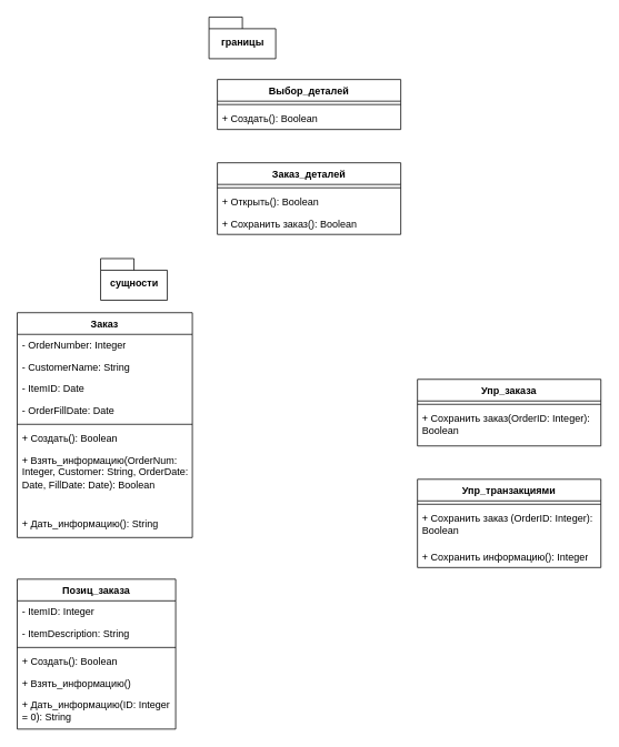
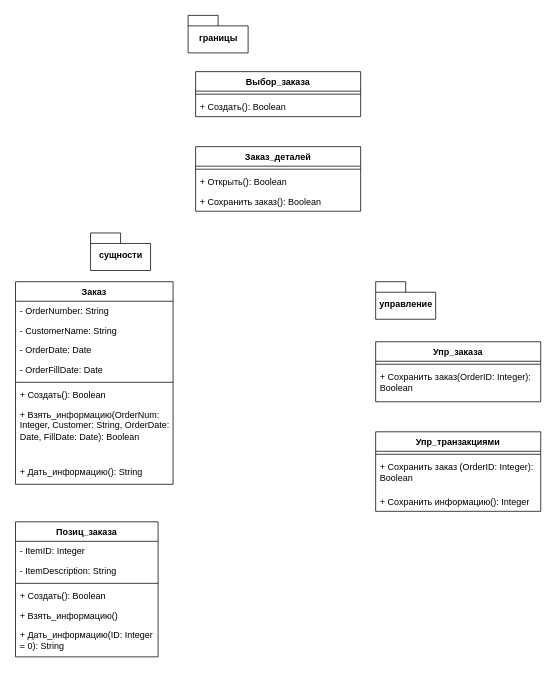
  <mxCell id="0" />
  <mxCell id="1" parent="0" />
+ <mxCell id="2" value="управление" style="shape=folder;fontStyle=1;spacingTop=10;tabWidth=40;tabHeight=14;tabPosition=left;html=1;" vertex="1" parent="1"><mxGeometry x="500" y="375" width="80" height="50" as="geometry" /></mxCell>
  <mxCell id="3" value="сущности" style="shape=folder;fontStyle=1;spacingTop=10;tabWidth=40;tabHeight=14;tabPosition=left;html=1;" vertex="1" parent="1"><mxGeometry x="120" y="310" width="80" height="50" as="geometry" /></mxCell>
  <mxCell id="4" value="границы" style="shape=folder;fontStyle=1;spacingTop=10;tabWidth=40;tabHeight=14;tabPosition=left;html=1;" vertex="1" parent="1"><mxGeometry x="250" y="20" width="80" height="50" as="geometry" /></mxCell>
  <mxCell id="5" value="Заказ" style="swimlane;fontStyle=1;align=center;verticalAlign=top;childLayout=stackLayout;horizontal=1;startSize=26;horizontalStack=0;resizeParent=1;resizeParentMax=0;resizeLast=0;collapsible=1;marginBottom=0;" vertex="1" parent="1"><mxGeometry y="375" width="210" height="270" as="geometry" x="20" /></mxCell>
- <mxCell id="6" value="- OrderNumber: Integer" style="text;strokeColor=none;fillColor=none;align=left;verticalAlign=top;spacingLeft=4;spacingRight=4;overflow=hidden;rotatable=0;points=[[0,0.5],[1,0.5]];portConstraint=eastwest;" vertex="1" parent="5"><mxGeometry y="26" width="210" height="26" as="geometry" /></mxCell>
+ <mxCell id="6" value="- OrderNumber: String" style="text;strokeColor=none;fillColor=none;align=left;verticalAlign=top;spacingLeft=4;spacingRight=4;overflow=hidden;rotatable=0;points=[[0,0.5],[1,0.5]];portConstraint=eastwest;" vertex="1" parent="5"><mxGeometry y="26" width="210" height="26" as="geometry" /></mxCell>
  <mxCell id="7" value="- CustomerName: String" style="text;strokeColor=none;fillColor=none;align=left;verticalAlign=top;spacingLeft=4;spacingRight=4;overflow=hidden;rotatable=0;points=[[0,0.5],[1,0.5]];portConstraint=eastwest;" vertex="1" parent="5"><mxGeometry y="52" width="210" height="26" as="geometry" /></mxCell>
- <mxCell id="8" value="- ItemID: Date" style="text;strokeColor=none;fillColor=none;align=left;verticalAlign=top;spacingLeft=4;spacingRight=4;overflow=hidden;rotatable=0;points=[[0,0.5],[1,0.5]];portConstraint=eastwest;" vertex="1" parent="5"><mxGeometry y="78" width="210" height="26" as="geometry" /></mxCell>
+ <mxCell id="8" value="- OrderDate: Date" style="text;strokeColor=none;fillColor=none;align=left;verticalAlign=top;spacingLeft=4;spacingRight=4;overflow=hidden;rotatable=0;points=[[0,0.5],[1,0.5]];portConstraint=eastwest;" vertex="1" parent="5"><mxGeometry y="78" width="210" height="26" as="geometry" /></mxCell>
  <mxCell id="9" value="- OrderFillDate: Date" style="text;strokeColor=none;fillColor=none;align=left;verticalAlign=top;spacingLeft=4;spacingRight=4;overflow=hidden;rotatable=0;points=[[0,0.5],[1,0.5]];portConstraint=eastwest;" vertex="1" parent="5"><mxGeometry y="104" width="210" height="26" as="geometry" /></mxCell>
  <mxCell id="10" value="" style="line;strokeWidth=1;fillColor=none;align=left;verticalAlign=middle;spacingTop=-1;spacingLeft=3;spacingRight=3;rotatable=0;labelPosition=right;points=[];portConstraint=eastwest;strokeColor=inherit;" vertex="1" parent="5"><mxGeometry y="130" width="210" height="8" as="geometry" /></mxCell>
  <mxCell id="11" value="+ Создать(): Boolean" style="text;strokeColor=none;fillColor=none;align=left;verticalAlign=top;spacingLeft=4;spacingRight=4;overflow=hidden;rotatable=0;points=[[0,0.5],[1,0.5]];portConstraint=eastwest;" vertex="1" parent="5"><mxGeometry y="138" width="210" height="26" as="geometry" /></mxCell>
  <mxCell id="12" value="+ Взять_информацию(OrderNum: Integer, Customer: String, OrderDate: Date, FillDate: Date): Boolean" style="text;strokeColor=none;fillColor=none;align=left;verticalAlign=top;spacingLeft=4;spacingRight=4;overflow=hidden;rotatable=0;points=[[0,0.5],[1,0.5]];portConstraint=eastwest;horizontal=1;whiteSpace=wrap;" vertex="1" parent="5"><mxGeometry y="164" width="210" height="76" as="geometry" /></mxCell>
  <mxCell id="13" value="+ Дать_информацию(): String" style="text;strokeColor=none;fillColor=none;align=left;verticalAlign=top;spacingLeft=4;spacingRight=4;overflow=hidden;rotatable=0;points=[[0,0.5],[1,0.5]];portConstraint=eastwest;horizontal=1;whiteSpace=wrap;" vertex="1" parent="5"><mxGeometry y="240" width="210" height="30" as="geometry" /></mxCell>
  <mxCell id="14" value="Позиц_заказа" style="swimlane;fontStyle=1;align=center;verticalAlign=top;childLayout=stackLayout;horizontal=1;startSize=26;horizontalStack=0;resizeParent=1;resizeParentMax=0;resizeLast=0;collapsible=1;marginBottom=0;" vertex="1" parent="1"><mxGeometry y="695" width="190" height="180" as="geometry" x="20" /></mxCell>
  <mxCell id="15" value="- ItemID: Integer" style="text;strokeColor=none;fillColor=none;align=left;verticalAlign=top;spacingLeft=4;spacingRight=4;overflow=hidden;rotatable=0;points=[[0,0.5],[1,0.5]];portConstraint=eastwest;" vertex="1" parent="14"><mxGeometry y="26" width="190" height="26" as="geometry" /></mxCell>
  <mxCell id="16" value="- ItemDescription: String" style="text;strokeColor=none;fillColor=none;align=left;verticalAlign=top;spacingLeft=4;spacingRight=4;overflow=hidden;rotatable=0;points=[[0,0.5],[1,0.5]];portConstraint=eastwest;" vertex="1" parent="14"><mxGeometry y="52" width="190" height="26" as="geometry" /></mxCell>
  <mxCell id="17" value="" style="line;strokeWidth=1;fillColor=none;align=left;verticalAlign=middle;spacingTop=-1;spacingLeft=3;spacingRight=3;rotatable=0;labelPosition=right;points=[];portConstraint=eastwest;strokeColor=inherit;" vertex="1" parent="14"><mxGeometry y="78" width="190" height="8" as="geometry" /></mxCell>
  <mxCell id="18" value="+ Создать(): Boolean" style="text;strokeColor=none;fillColor=none;align=left;verticalAlign=top;spacingLeft=4;spacingRight=4;overflow=hidden;rotatable=0;points=[[0,0.5],[1,0.5]];portConstraint=eastwest;" vertex="1" parent="14"><mxGeometry y="86" width="190" height="26" as="geometry" /></mxCell>
  <mxCell id="19" value="+ Взять_информацию()" style="text;strokeColor=none;fillColor=none;align=left;verticalAlign=top;spacingLeft=4;spacingRight=4;overflow=hidden;rotatable=0;points=[[0,0.5],[1,0.5]];portConstraint=eastwest;" vertex="1" parent="14"><mxGeometry y="112" width="190" height="26" as="geometry" /></mxCell>
  <mxCell id="20" value="+ Дать_информацию(ID: Integer = 0): String    " style="text;strokeColor=none;fillColor=none;align=left;verticalAlign=top;spacingLeft=4;spacingRight=4;overflow=hidden;rotatable=0;points=[[0,0.5],[1,0.5]];portConstraint=eastwest;whiteSpace=wrap;" vertex="1" parent="14"><mxGeometry y="138" width="190" height="42" as="geometry" /></mxCell>
  <mxCell id="21" value="Заказ_деталей" style="swimlane;fontStyle=1;align=center;verticalAlign=top;childLayout=stackLayout;horizontal=1;startSize=26;horizontalStack=0;resizeParent=1;resizeParentMax=0;resizeLast=0;collapsible=1;marginBottom=0;" vertex="1" parent="1"><mxGeometry x="260" y="195" width="220" height="86" as="geometry" /></mxCell>
  <mxCell id="22" value="" style="line;strokeWidth=1;fillColor=none;align=left;verticalAlign=middle;spacingTop=-1;spacingLeft=3;spacingRight=3;rotatable=0;labelPosition=right;points=[];portConstraint=eastwest;strokeColor=inherit;" vertex="1" parent="21"><mxGeometry y="26" width="220" height="8" as="geometry" /></mxCell>
  <mxCell id="23" value="+ Открыть(): Boolean" style="text;strokeColor=none;fillColor=none;align=left;verticalAlign=top;spacingLeft=4;spacingRight=4;overflow=hidden;rotatable=0;points=[[0,0.5],[1,0.5]];portConstraint=eastwest;" vertex="1" parent="21"><mxGeometry y="34" width="220" height="26" as="geometry" /></mxCell>
  <mxCell id="24" value="+ Сохранить заказ(): Boolean" style="text;strokeColor=none;fillColor=none;align=left;verticalAlign=top;spacingLeft=4;spacingRight=4;overflow=hidden;rotatable=0;points=[[0,0.5],[1,0.5]];portConstraint=eastwest;" vertex="1" parent="21"><mxGeometry y="60" width="220" height="26" as="geometry" /></mxCell>
- <mxCell id="25" value="Выбор_деталей" style="swimlane;fontStyle=1;align=center;verticalAlign=top;childLayout=stackLayout;horizontal=1;startSize=26;horizontalStack=0;resizeParent=1;resizeParentMax=0;resizeLast=0;collapsible=1;marginBottom=0;" vertex="1" parent="1"><mxGeometry x="260" y="95" width="220" height="60" as="geometry" /></mxCell>
+ <mxCell id="25" value="Выбор_заказа" style="swimlane;fontStyle=1;align=center;verticalAlign=top;childLayout=stackLayout;horizontal=1;startSize=26;horizontalStack=0;resizeParent=1;resizeParentMax=0;resizeLast=0;collapsible=1;marginBottom=0;" vertex="1" parent="1"><mxGeometry x="260" y="95" width="220" height="60" as="geometry" /></mxCell>
  <mxCell id="26" value="" style="line;strokeWidth=1;fillColor=none;align=left;verticalAlign=middle;spacingTop=-1;spacingLeft=3;spacingRight=3;rotatable=0;labelPosition=right;points=[];portConstraint=eastwest;strokeColor=inherit;" vertex="1" parent="25"><mxGeometry y="26" width="220" height="8" as="geometry" /></mxCell>
  <mxCell id="27" value="+ Создать(): Boolean" style="text;strokeColor=none;fillColor=none;align=left;verticalAlign=top;spacingLeft=4;spacingRight=4;overflow=hidden;rotatable=0;points=[[0,0.5],[1,0.5]];portConstraint=eastwest;" vertex="1" parent="25"><mxGeometry y="34" width="220" height="26" as="geometry" /></mxCell>
  <mxCell id="28" value="Упр_заказа" style="swimlane;fontStyle=1;align=center;verticalAlign=top;childLayout=stackLayout;horizontal=1;startSize=26;horizontalStack=0;resizeParent=1;resizeParentMax=0;resizeLast=0;collapsible=1;marginBottom=0;" vertex="1" parent="1"><mxGeometry x="500" y="455" width="220" height="80" as="geometry" /></mxCell>
  <mxCell id="29" value="" style="line;strokeWidth=1;fillColor=none;align=left;verticalAlign=middle;spacingTop=-1;spacingLeft=3;spacingRight=3;rotatable=0;labelPosition=right;points=[];portConstraint=eastwest;strokeColor=inherit;" vertex="1" parent="28"><mxGeometry y="26" width="220" height="8" as="geometry" /></mxCell>
  <mxCell id="30" value="+ Сохранить заказ(OrderID: Integer): Boolean" style="text;strokeColor=none;fillColor=none;align=left;verticalAlign=top;spacingLeft=4;spacingRight=4;overflow=hidden;rotatable=0;points=[[0,0.5],[1,0.5]];portConstraint=eastwest;whiteSpace=wrap;" vertex="1" parent="28"><mxGeometry y="34" width="220" height="46" as="geometry" /></mxCell>
  <mxCell id="31" value="Упр_транзакциями" style="swimlane;fontStyle=1;align=center;verticalAlign=top;childLayout=stackLayout;horizontal=1;startSize=26;horizontalStack=0;resizeParent=1;resizeParentMax=0;resizeLast=0;collapsible=1;marginBottom=0;" vertex="1" parent="1"><mxGeometry x="500" y="575" width="220" height="106" as="geometry" /></mxCell>
  <mxCell id="32" value="" style="line;strokeWidth=1;fillColor=none;align=left;verticalAlign=middle;spacingTop=-1;spacingLeft=3;spacingRight=3;rotatable=0;labelPosition=right;points=[];portConstraint=eastwest;strokeColor=inherit;" vertex="1" parent="31"><mxGeometry y="26" width="220" height="8" as="geometry" /></mxCell>
  <mxCell id="33" value="+ Сохранить заказ (OrderID: Integer): Boolean" style="text;strokeColor=none;fillColor=none;align=left;verticalAlign=top;spacingLeft=4;spacingRight=4;overflow=hidden;rotatable=0;points=[[0,0.5],[1,0.5]];portConstraint=eastwest;whiteSpace=wrap;" vertex="1" parent="31"><mxGeometry y="34" width="220" height="46" as="geometry" /></mxCell>
  <mxCell id="34" value="+ Сохранить информацию(): Integer" style="text;strokeColor=none;fillColor=none;align=left;verticalAlign=top;spacingLeft=4;spacingRight=4;overflow=hidden;rotatable=0;points=[[0,0.5],[1,0.5]];portConstraint=eastwest;whiteSpace=wrap;" vertex="1" parent="31"><mxGeometry y="80" width="220" height="26" as="geometry" /></mxCell>
